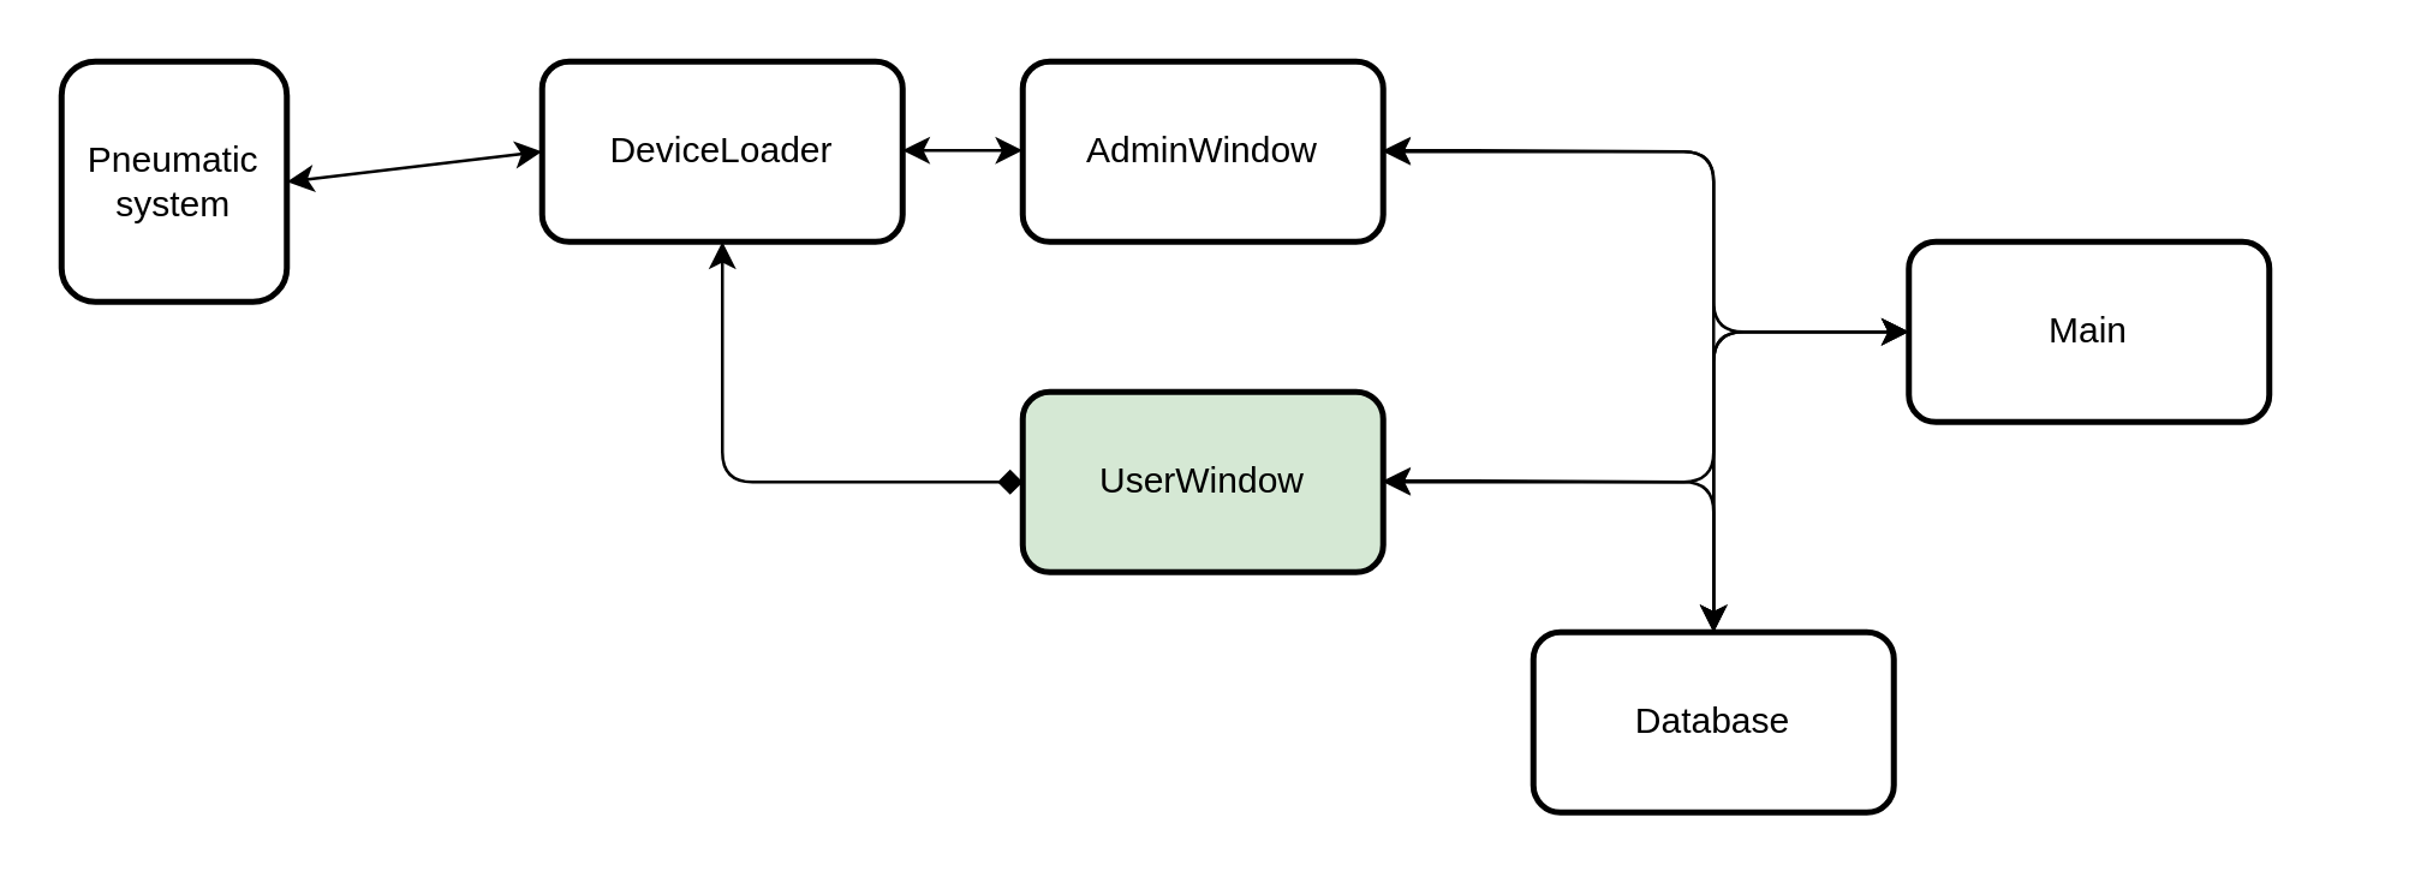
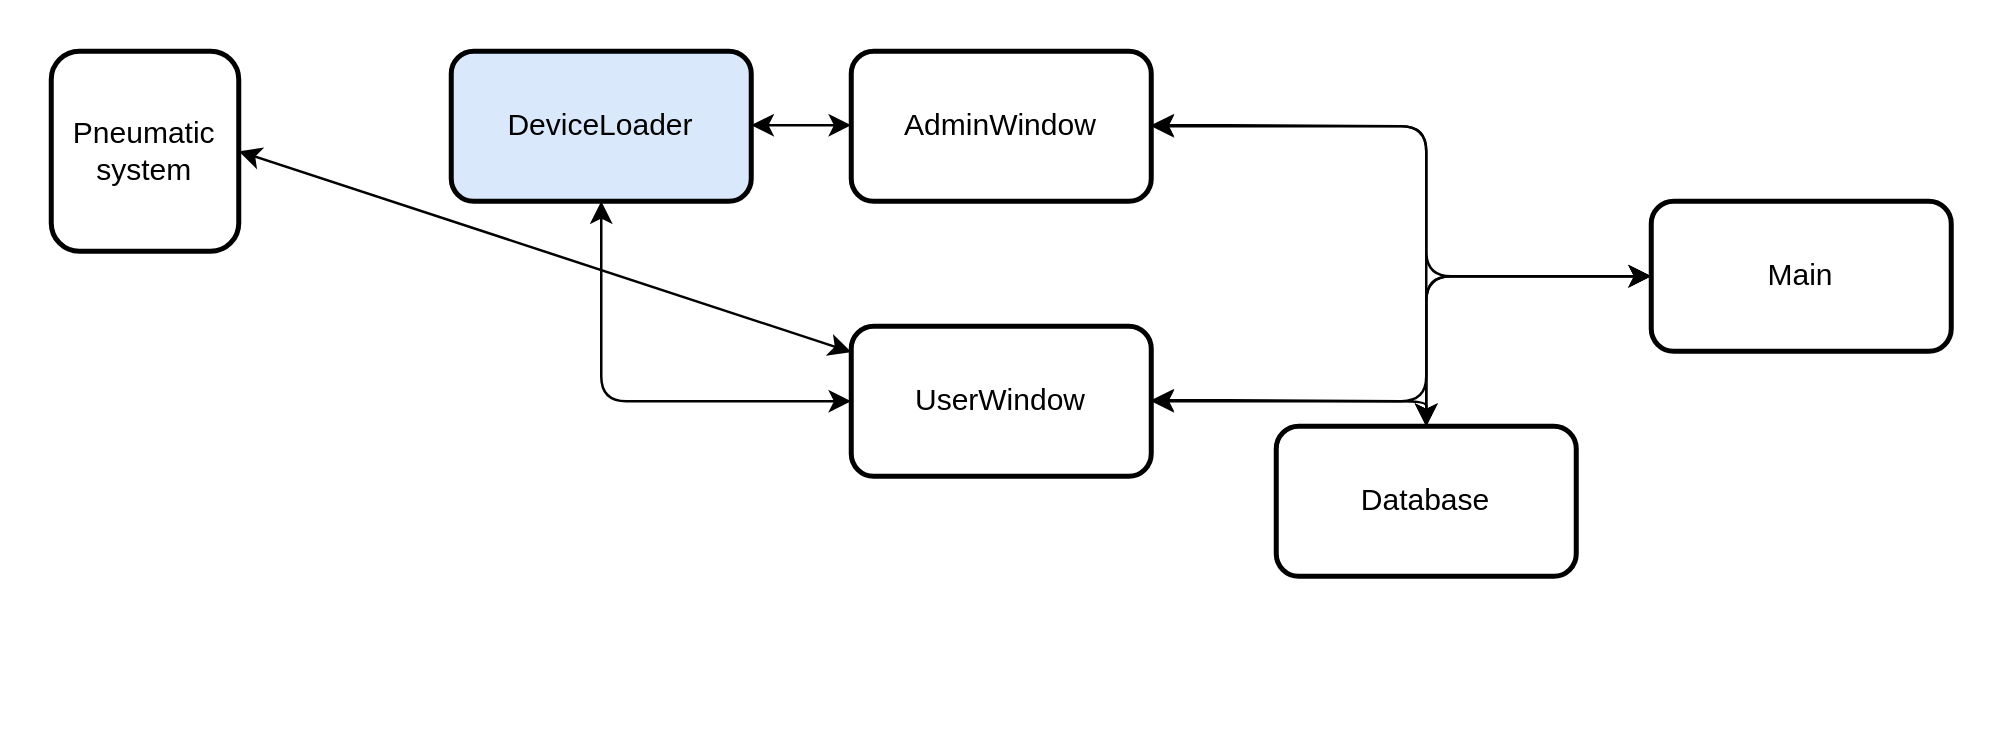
  <mxCell id="0" />
  <mxCell id="1" parent="0" />
  <mxCell id="2" value="Pneumatic&lt;br&gt;system" style="rounded=1;whiteSpace=wrap;html=1;strokeWidth=2;" vertex="1" parent="1"><mxGeometry x="20" y="20" width="75" height="80" as="geometry" /></mxCell>
- <mxCell id="3" value="DeviceLoader" style="rounded=1;whiteSpace=wrap;html=1;strokeWidth=2;" vertex="1" parent="1"><mxGeometry x="180" y="20" width="120" height="60" as="geometry" /></mxCell>
+ <mxCell id="3" value="DeviceLoader" style="rounded=1;whiteSpace=wrap;html=1;strokeWidth=2;fillColor=#dae8fc;" vertex="1" parent="1"><mxGeometry x="180" y="20" width="120" height="60" as="geometry" /></mxCell>
  <mxCell id="4" value="AdminWindow" style="rounded=1;whiteSpace=wrap;html=1;strokeWidth=2;" vertex="1" parent="1"><mxGeometry x="340" y="20" width="120" height="60" as="geometry" /></mxCell>
- <mxCell id="5" value="Main" style="rounded=1;whiteSpace=wrap;html=1;strokeWidth=2;" vertex="1" parent="1"><mxGeometry x="635" y="80" width="120" height="60" as="geometry" /></mxCell>
- <mxCell id="6" value="UserWindow" style="rounded=1;whiteSpace=wrap;html=1;strokeWidth=2;fillColor=#d5e8d4;" vertex="1" parent="1"><mxGeometry x="340" y="130" width="120" height="60" as="geometry" /></mxCell>
- <mxCell id="7" value="Database" style="rounded=1;whiteSpace=wrap;html=1;strokeWidth=2;" vertex="1" parent="1"><mxGeometry x="510" y="210" width="120" height="60" as="geometry" /></mxCell>
- <mxCell id="8" value="" style="endArrow=classic;startArrow=classic;html=1;entryX=0;entryY=0.5;entryDx=0;entryDy=0;exitX=1;exitY=0.5;exitDx=0;exitDy=0;" edge="1" parent="1" source="2" target="3"><mxGeometry width="50" height="50" relative="1" as="geometry"><mxPoint x="120" y="140" as="sourcePoint" /><mxPoint x="170" y="90" as="targetPoint" /></mxGeometry></mxCell>
+ <mxCell id="5" value="Main" style="rounded=1;whiteSpace=wrap;html=1;strokeWidth=2;" vertex="1" parent="1"><mxGeometry x="660" y="80" width="120" height="60" as="geometry" /></mxCell>
+ <mxCell id="6" value="UserWindow" style="rounded=1;whiteSpace=wrap;html=1;strokeWidth=2;" vertex="1" parent="1"><mxGeometry x="340" y="130" width="120" height="60" as="geometry" /></mxCell>
+ <mxCell id="7" value="Database" style="rounded=1;whiteSpace=wrap;html=1;strokeWidth=2;" vertex="1" parent="1"><mxGeometry x="510" y="170" width="120" height="60" as="geometry" /></mxCell>
+ <mxCell id="8" value="" style="endArrow=classic;startArrow=classic;html=1;exitX=1;exitY=0.5;exitDx=0;exitDy=0;" edge="1" parent="1" source="2" target="6"><mxGeometry width="50" height="50" relative="1" as="geometry"><mxPoint x="120" y="140" as="sourcePoint" /><mxPoint x="170" y="90" as="targetPoint" /></mxGeometry></mxCell>
  <mxCell id="9" value="" style="endArrow=classic;startArrow=classic;html=1;entryX=0;entryY=0.5;entryDx=0;entryDy=0;exitX=1;exitY=0.5;exitDx=0;exitDy=0;" edge="1" parent="1"><mxGeometry width="50" height="50" relative="1" as="geometry"><mxPoint x="300" y="49.58" as="sourcePoint" /><mxPoint x="340" y="49.58" as="targetPoint" /><Array as="points"><mxPoint x="320" y="49.58" /></Array></mxGeometry></mxCell>
  <mxCell id="10" value="" style="endArrow=classic;startArrow=classic;html=1;entryX=0;entryY=0.5;entryDx=0;entryDy=0;exitX=1;exitY=0.5;exitDx=0;exitDy=0;" edge="1" parent="1" target="5"><mxGeometry width="50" height="50" relative="1" as="geometry"><mxPoint x="460" y="49.58" as="sourcePoint" /><mxPoint x="500" y="49.58" as="targetPoint" /><Array as="points"><mxPoint x="480" y="49.58" /><mxPoint x="570" y="50" /><mxPoint x="570" y="110" /></Array></mxGeometry></mxCell>
  <mxCell id="11" value="" style="endArrow=classic;startArrow=classic;html=1;entryX=0;entryY=0.5;entryDx=0;entryDy=0;exitX=1;exitY=0.5;exitDx=0;exitDy=0;" edge="1" parent="1" target="5"><mxGeometry width="50" height="50" relative="1" as="geometry"><mxPoint x="460" y="159.58" as="sourcePoint" /><mxPoint x="500" y="159.58" as="targetPoint" /><Array as="points"><mxPoint x="480" y="159.58" /><mxPoint x="570" y="160" /><mxPoint x="570" y="110" /></Array></mxGeometry></mxCell>
  <mxCell id="12" value="" style="endArrow=classic;startArrow=classic;html=1;entryX=0;entryY=0.5;entryDx=0;entryDy=0;exitX=0.5;exitY=0;exitDx=0;exitDy=0;" edge="1" parent="1" source="7" target="5"><mxGeometry width="50" height="50" relative="1" as="geometry"><mxPoint x="590" y="150" as="sourcePoint" /><mxPoint x="630" y="150" as="targetPoint" /><Array as="points"><mxPoint x="570" y="160" /><mxPoint x="570" y="110" /></Array></mxGeometry></mxCell>
  <mxCell id="13" value="" style="endArrow=classic;startArrow=classic;html=1;entryX=0.5;entryY=0;entryDx=0;entryDy=0;exitX=1;exitY=0.5;exitDx=0;exitDy=0;" edge="1" parent="1" source="6" target="7"><mxGeometry width="50" height="50" relative="1" as="geometry"><mxPoint x="490" y="79.58" as="sourcePoint" /><mxPoint x="530" y="79.58" as="targetPoint" /><Array as="points"><mxPoint x="570" y="160" /></Array></mxGeometry></mxCell>
  <mxCell id="14" value="" style="endArrow=classic;startArrow=classic;html=1;entryX=0.5;entryY=0;entryDx=0;entryDy=0;exitX=1;exitY=0.5;exitDx=0;exitDy=0;" edge="1" parent="1" source="4" target="7"><mxGeometry width="50" height="50" relative="1" as="geometry"><mxPoint x="500" y="89.58" as="sourcePoint" /><mxPoint x="540" y="89.58" as="targetPoint" /><Array as="points"><mxPoint x="570" y="50" /></Array></mxGeometry></mxCell>
- <mxCell id="15" value="" style="endArrow=diamond;startArrow=classic;html=1;entryX=0;entryY=0.5;entryDx=0;entryDy=0;exitX=0.5;exitY=1;exitDx=0;exitDy=0;" edge="1" parent="1" source="3" target="6"><mxGeometry width="50" height="50" relative="1" as="geometry"><mxPoint x="510" y="99.58" as="sourcePoint" /><mxPoint x="550" y="99.58" as="targetPoint" /><Array as="points"><mxPoint x="240" y="160" /></Array></mxGeometry></mxCell>
+ <mxCell id="15" value="" style="endArrow=classic;startArrow=classic;html=1;entryX=0;entryY=0.5;entryDx=0;entryDy=0;exitX=0.5;exitY=1;exitDx=0;exitDy=0;" edge="1" parent="1" source="3" target="6"><mxGeometry width="50" height="50" relative="1" as="geometry"><mxPoint x="510" y="99.58" as="sourcePoint" /><mxPoint x="550" y="99.58" as="targetPoint" /><Array as="points"><mxPoint x="240" y="160" /></Array></mxGeometry></mxCell>
